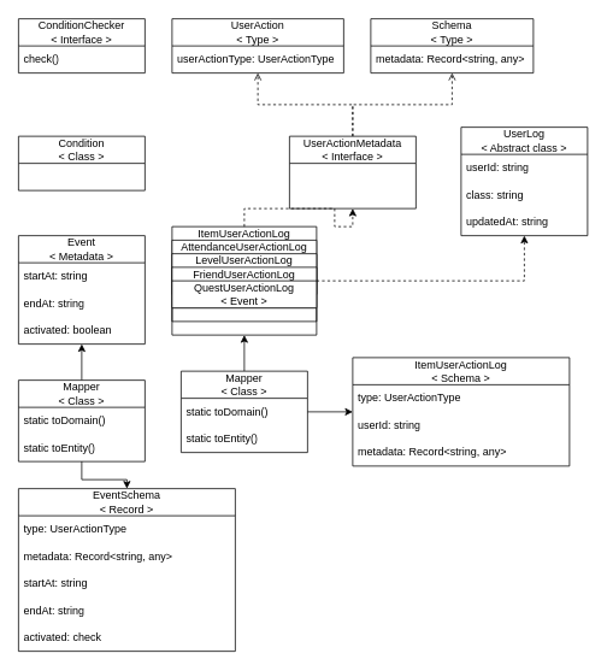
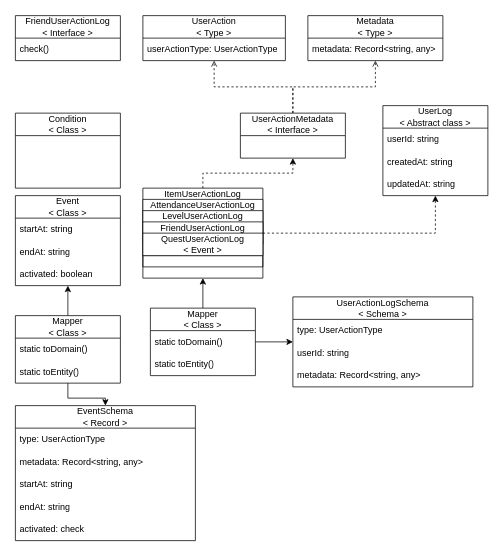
  <mxCell id="0" />
  <mxCell id="1" parent="0" />
- <mxCell id="2" value="ConditionChecker&lt;div&gt;&amp;lt; Interface &amp;gt;&lt;/div&gt;" style="swimlane;fontStyle=0;childLayout=stackLayout;horizontal=1;startSize=30;horizontalStack=0;resizeParent=1;resizeParentMax=0;resizeLast=0;collapsible=1;marginBottom=0;whiteSpace=wrap;html=1;" vertex="1" parent="1"><mxGeometry x="20" y="20" width="140" height="60" as="geometry" /></mxCell>
+ <mxCell id="2" value="FriendUserActionLog&lt;div&gt;&amp;lt; Interface &amp;gt;&lt;/div&gt;" style="swimlane;fontStyle=0;childLayout=stackLayout;horizontal=1;startSize=30;horizontalStack=0;resizeParent=1;resizeParentMax=0;resizeLast=0;collapsible=1;marginBottom=0;whiteSpace=wrap;html=1;" vertex="1" parent="1"><mxGeometry x="20" y="20" width="140" height="60" as="geometry" /></mxCell>
  <mxCell id="3" value="check()" style="text;strokeColor=none;fillColor=none;align=left;verticalAlign=middle;spacingLeft=4;spacingRight=4;overflow=hidden;points=[[0,0.5],[1,0.5]];portConstraint=eastwest;rotatable=0;whiteSpace=wrap;html=1;" vertex="1" parent="2"><mxGeometry y="30" width="140" height="30" as="geometry" /></mxCell>
  <mxCell id="4" value="UserAction&lt;div&gt;&amp;lt; Type &amp;gt;&lt;/div&gt;" style="swimlane;fontStyle=0;childLayout=stackLayout;horizontal=1;startSize=30;horizontalStack=0;resizeParent=1;resizeParentMax=0;resizeLast=0;collapsible=1;marginBottom=0;whiteSpace=wrap;html=1;" vertex="1" parent="1"><mxGeometry x="190" y="20" width="190" height="60" as="geometry" /></mxCell>
  <mxCell id="5" value="userActionType: UserActionType" style="text;strokeColor=none;fillColor=none;align=left;verticalAlign=middle;spacingLeft=4;spacingRight=4;overflow=hidden;points=[[0,0.5],[1,0.5]];portConstraint=eastwest;rotatable=0;whiteSpace=wrap;html=1;" vertex="1" parent="4"><mxGeometry y="30" width="190" height="30" as="geometry" /></mxCell>
- <mxCell id="6" value="Schema&lt;div&gt;&amp;lt; Type &amp;gt;&lt;/div&gt;" style="swimlane;fontStyle=0;childLayout=stackLayout;horizontal=1;startSize=30;horizontalStack=0;resizeParent=1;resizeParentMax=0;resizeLast=0;collapsible=1;marginBottom=0;whiteSpace=wrap;html=1;" vertex="1" parent="1"><mxGeometry x="410" y="20" width="180" height="60" as="geometry" /></mxCell>
+ <mxCell id="6" value="Metadata&lt;div&gt;&amp;lt; Type &amp;gt;&lt;/div&gt;" style="swimlane;fontStyle=0;childLayout=stackLayout;horizontal=1;startSize=30;horizontalStack=0;resizeParent=1;resizeParentMax=0;resizeLast=0;collapsible=1;marginBottom=0;whiteSpace=wrap;html=1;" vertex="1" parent="1"><mxGeometry x="410" y="20" width="180" height="60" as="geometry" /></mxCell>
  <mxCell id="7" value="metadata: Record&amp;lt;string, any&amp;gt;" style="text;strokeColor=none;fillColor=none;align=left;verticalAlign=middle;spacingLeft=4;spacingRight=4;overflow=hidden;points=[[0,0.5],[1,0.5]];portConstraint=eastwest;rotatable=0;whiteSpace=wrap;html=1;" vertex="1" parent="6"><mxGeometry y="30" width="180" height="30" as="geometry" /></mxCell>
  <mxCell id="8" style="edgeStyle=orthogonalEdgeStyle;rounded=0;orthogonalLoop=1;jettySize=auto;html=1;dashed=1;endArrow=open;" edge="1" parent="1" source="10" target="4"><mxGeometry relative="1" as="geometry" /></mxCell>
  <mxCell id="9" style="edgeStyle=orthogonalEdgeStyle;rounded=0;orthogonalLoop=1;jettySize=auto;html=1;dashed=1;endArrow=open;" edge="1" parent="1" source="10" target="6"><mxGeometry relative="1" as="geometry" /></mxCell>
- <mxCell id="10" value="UserActionMetadata&lt;div&gt;&amp;lt; Interface &amp;gt;&lt;/div&gt;" style="swimlane;fontStyle=0;childLayout=stackLayout;horizontal=1;startSize=30;horizontalStack=0;resizeParent=1;resizeParentMax=0;resizeLast=0;collapsible=1;marginBottom=0;whiteSpace=wrap;html=1;" vertex="1" parent="1"><mxGeometry x="320" y="150" width="140" height="80" as="geometry" /></mxCell>
+ <mxCell id="10" value="UserActionMetadata&lt;div&gt;&amp;lt; Interface &amp;gt;&lt;/div&gt;" style="swimlane;fontStyle=0;childLayout=stackLayout;horizontal=1;startSize=30;horizontalStack=0;resizeParent=1;resizeParentMax=0;resizeLast=0;collapsible=1;marginBottom=0;whiteSpace=wrap;html=1;" vertex="1" parent="1"><mxGeometry x="320" y="150" width="140" height="60" as="geometry" /></mxCell>
  <mxCell id="11" value="UserLog&lt;div&gt;&amp;lt; Abstract class &amp;gt;&lt;/div&gt;" style="swimlane;fontStyle=0;childLayout=stackLayout;horizontal=1;startSize=30;horizontalStack=0;resizeParent=1;resizeParentMax=0;resizeLast=0;collapsible=1;marginBottom=0;whiteSpace=wrap;html=1;" vertex="1" parent="1"><mxGeometry x="510" y="140" width="140" height="120" as="geometry" /></mxCell>
  <mxCell id="12" value="userId: string" style="text;strokeColor=none;fillColor=none;align=left;verticalAlign=middle;spacingLeft=4;spacingRight=4;overflow=hidden;points=[[0,0.5],[1,0.5]];portConstraint=eastwest;rotatable=0;whiteSpace=wrap;html=1;" vertex="1" parent="11"><mxGeometry y="30" width="140" height="30" as="geometry" /></mxCell>
- <mxCell id="13" value="class: string" style="text;strokeColor=none;fillColor=none;align=left;verticalAlign=middle;spacingLeft=4;spacingRight=4;overflow=hidden;points=[[0,0.5],[1,0.5]];portConstraint=eastwest;rotatable=0;whiteSpace=wrap;html=1;" vertex="1" parent="11"><mxGeometry y="60" width="140" height="30" as="geometry" /></mxCell>
+ <mxCell id="13" value="createdAt: string" style="text;strokeColor=none;fillColor=none;align=left;verticalAlign=middle;spacingLeft=4;spacingRight=4;overflow=hidden;points=[[0,0.5],[1,0.5]];portConstraint=eastwest;rotatable=0;whiteSpace=wrap;html=1;" vertex="1" parent="11"><mxGeometry y="60" width="140" height="30" as="geometry" /></mxCell>
  <mxCell id="14" value="updatedAt: string" style="text;strokeColor=none;fillColor=none;align=left;verticalAlign=middle;spacingLeft=4;spacingRight=4;overflow=hidden;points=[[0,0.5],[1,0.5]];portConstraint=eastwest;rotatable=0;whiteSpace=wrap;html=1;" vertex="1" parent="11"><mxGeometry y="90" width="140" height="30" as="geometry" /></mxCell>
  <mxCell id="15" value="" style="group" vertex="1" connectable="0" parent="1"><mxGeometry x="190" y="250" width="160" height="120" as="geometry" /></mxCell>
  <mxCell id="16" value="ItemUserActionLog&lt;div&gt;&amp;lt; Class &amp;gt;&lt;/div&gt;" style="swimlane;fontStyle=0;childLayout=stackLayout;horizontal=1;startSize=30;horizontalStack=0;resizeParent=1;resizeParentMax=0;resizeLast=0;collapsible=1;marginBottom=0;whiteSpace=wrap;html=1;" vertex="1" parent="15"><mxGeometry width="160" height="60" as="geometry" /></mxCell>
  <mxCell id="17" value="AttendanceUserActionLog&lt;div&gt;&amp;lt; Class &amp;gt;&lt;/div&gt;" style="swimlane;fontStyle=0;childLayout=stackLayout;horizontal=1;startSize=30;horizontalStack=0;resizeParent=1;resizeParentMax=0;resizeLast=0;collapsible=1;marginBottom=0;whiteSpace=wrap;html=1;" vertex="1" parent="15"><mxGeometry y="15" width="160" height="60" as="geometry" /></mxCell>
  <mxCell id="18" value="Level&lt;span style=&quot;background-color: transparent; color: light-dark(rgb(0, 0, 0), rgb(255, 255, 255));&quot;&gt;UserActionLog&lt;/span&gt;&lt;div&gt;&lt;div&gt;&amp;lt; Class &amp;gt;&lt;/div&gt;&lt;/div&gt;" style="swimlane;fontStyle=0;childLayout=stackLayout;horizontal=1;startSize=30;horizontalStack=0;resizeParent=1;resizeParentMax=0;resizeLast=0;collapsible=1;marginBottom=0;whiteSpace=wrap;html=1;" vertex="1" parent="15"><mxGeometry y="30" width="160" height="60" as="geometry" /></mxCell>
  <mxCell id="19" value="FriendUserActionLog&lt;div&gt;&amp;lt; Class &amp;gt;&lt;/div&gt;" style="swimlane;fontStyle=0;childLayout=stackLayout;horizontal=1;startSize=30;horizontalStack=0;resizeParent=1;resizeParentMax=0;resizeLast=0;collapsible=1;marginBottom=0;whiteSpace=wrap;html=1;" vertex="1" parent="15"><mxGeometry y="45" width="160" height="60" as="geometry" /></mxCell>
  <mxCell id="20" value="QuestUserActionLog&lt;div&gt;&amp;lt; Event &amp;gt;&lt;/div&gt;" style="swimlane;fontStyle=0;childLayout=stackLayout;horizontal=1;startSize=30;horizontalStack=0;resizeParent=1;resizeParentMax=0;resizeLast=0;collapsible=1;marginBottom=0;whiteSpace=wrap;html=1;" vertex="1" parent="15"><mxGeometry y="60" width="160" height="60" as="geometry" /></mxCell>
- <mxCell id="21" value="Condition&lt;div&gt;&amp;lt; Class &amp;gt;&lt;/div&gt;" style="swimlane;fontStyle=0;childLayout=stackLayout;horizontal=1;startSize=30;horizontalStack=0;resizeParent=1;resizeParentMax=0;resizeLast=0;collapsible=1;marginBottom=0;whiteSpace=wrap;html=1;" vertex="1" parent="1"><mxGeometry x="20" y="150" width="140" height="60" as="geometry" /></mxCell>
- <mxCell id="22" value="Event&lt;div&gt;&amp;lt; Metadata &amp;gt;&lt;/div&gt;" style="swimlane;fontStyle=0;childLayout=stackLayout;horizontal=1;startSize=30;horizontalStack=0;resizeParent=1;resizeParentMax=0;resizeLast=0;collapsible=1;marginBottom=0;whiteSpace=wrap;html=1;" vertex="1" parent="1"><mxGeometry x="20" y="260" width="140" height="120" as="geometry" /></mxCell>
+ <mxCell id="21" value="Condition&lt;div&gt;&amp;lt; Class &amp;gt;&lt;/div&gt;" style="swimlane;fontStyle=0;childLayout=stackLayout;horizontal=1;startSize=30;horizontalStack=0;resizeParent=1;resizeParentMax=0;resizeLast=0;collapsible=1;marginBottom=0;whiteSpace=wrap;html=1;" vertex="1" parent="1"><mxGeometry x="20" y="150" width="140" height="100" as="geometry" /></mxCell>
+ <mxCell id="22" value="Event&lt;div&gt;&amp;lt; Class &amp;gt;&lt;/div&gt;" style="swimlane;fontStyle=0;childLayout=stackLayout;horizontal=1;startSize=30;horizontalStack=0;resizeParent=1;resizeParentMax=0;resizeLast=0;collapsible=1;marginBottom=0;whiteSpace=wrap;html=1;" vertex="1" parent="1"><mxGeometry x="20" y="260" width="140" height="120" as="geometry" /></mxCell>
  <mxCell id="23" value="startAt: string" style="text;strokeColor=none;fillColor=none;align=left;verticalAlign=middle;spacingLeft=4;spacingRight=4;overflow=hidden;points=[[0,0.5],[1,0.5]];portConstraint=eastwest;rotatable=0;whiteSpace=wrap;html=1;" vertex="1" parent="22"><mxGeometry y="30" width="140" height="30" as="geometry" /></mxCell>
  <mxCell id="24" value="endAt: string" style="text;strokeColor=none;fillColor=none;align=left;verticalAlign=middle;spacingLeft=4;spacingRight=4;overflow=hidden;points=[[0,0.5],[1,0.5]];portConstraint=eastwest;rotatable=0;whiteSpace=wrap;html=1;" vertex="1" parent="22"><mxGeometry y="60" width="140" height="30" as="geometry" /></mxCell>
  <mxCell id="25" value="activated: boolean" style="text;strokeColor=none;fillColor=none;align=left;verticalAlign=middle;spacingLeft=4;spacingRight=4;overflow=hidden;points=[[0,0.5],[1,0.5]];portConstraint=eastwest;rotatable=0;whiteSpace=wrap;html=1;" vertex="1" parent="22"><mxGeometry y="90" width="140" height="30" as="geometry" /></mxCell>
  <mxCell id="26" style="edgeStyle=orthogonalEdgeStyle;rounded=0;orthogonalLoop=1;jettySize=auto;html=1;" edge="1" parent="1" source="28" target="22"><mxGeometry relative="1" as="geometry" /></mxCell>
  <mxCell id="27" style="edgeStyle=orthogonalEdgeStyle;rounded=0;orthogonalLoop=1;jettySize=auto;html=1;" edge="1" parent="1" source="28" target="31"><mxGeometry relative="1" as="geometry" /></mxCell>
  <mxCell id="28" value="Mapper&lt;div&gt;&amp;lt; Class &amp;gt;&lt;/div&gt;" style="swimlane;fontStyle=0;childLayout=stackLayout;horizontal=1;startSize=30;horizontalStack=0;resizeParent=1;resizeParentMax=0;resizeLast=0;collapsible=1;marginBottom=0;whiteSpace=wrap;html=1;" vertex="1" parent="1"><mxGeometry x="20" y="420" width="140" height="90" as="geometry" /></mxCell>
  <mxCell id="29" value="static toDomain()" style="text;strokeColor=none;fillColor=none;align=left;verticalAlign=middle;spacingLeft=4;spacingRight=4;overflow=hidden;points=[[0,0.5],[1,0.5]];portConstraint=eastwest;rotatable=0;whiteSpace=wrap;html=1;" vertex="1" parent="28"><mxGeometry y="30" width="140" height="30" as="geometry" /></mxCell>
  <mxCell id="30" value="static toEntity()" style="text;strokeColor=none;fillColor=none;align=left;verticalAlign=middle;spacingLeft=4;spacingRight=4;overflow=hidden;points=[[0,0.5],[1,0.5]];portConstraint=eastwest;rotatable=0;whiteSpace=wrap;html=1;" vertex="1" parent="28"><mxGeometry y="60" width="140" height="30" as="geometry" /></mxCell>
  <mxCell id="31" value="EventSchema&lt;div&gt;&amp;lt; Record &amp;gt;&lt;/div&gt;" style="swimlane;fontStyle=0;childLayout=stackLayout;horizontal=1;startSize=30;horizontalStack=0;resizeParent=1;resizeParentMax=0;resizeLast=0;collapsible=1;marginBottom=0;whiteSpace=wrap;html=1;" vertex="1" parent="1"><mxGeometry x="20" y="540" width="240" height="180" as="geometry" /></mxCell>
  <mxCell id="32" value="type: UserActionType" style="text;strokeColor=none;fillColor=none;align=left;verticalAlign=middle;spacingLeft=4;spacingRight=4;overflow=hidden;points=[[0,0.5],[1,0.5]];portConstraint=eastwest;rotatable=0;whiteSpace=wrap;html=1;" vertex="1" parent="31"><mxGeometry y="30" width="240" height="30" as="geometry" /></mxCell>
  <mxCell id="33" value="metadata: Record&amp;lt;string, any&amp;gt;" style="text;strokeColor=none;fillColor=none;align=left;verticalAlign=middle;spacingLeft=4;spacingRight=4;overflow=hidden;points=[[0,0.5],[1,0.5]];portConstraint=eastwest;rotatable=0;whiteSpace=wrap;html=1;" vertex="1" parent="31"><mxGeometry y="60" width="240" height="30" as="geometry" /></mxCell>
  <mxCell id="34" value="startAt: string" style="text;strokeColor=none;fillColor=none;align=left;verticalAlign=middle;spacingLeft=4;spacingRight=4;overflow=hidden;points=[[0,0.5],[1,0.5]];portConstraint=eastwest;rotatable=0;whiteSpace=wrap;html=1;" vertex="1" parent="31"><mxGeometry y="90" width="240" height="30" as="geometry" /></mxCell>
  <mxCell id="35" value="endAt: string" style="text;strokeColor=none;fillColor=none;align=left;verticalAlign=middle;spacingLeft=4;spacingRight=4;overflow=hidden;points=[[0,0.5],[1,0.5]];portConstraint=eastwest;rotatable=0;whiteSpace=wrap;html=1;" vertex="1" parent="31"><mxGeometry y="120" width="240" height="30" as="geometry" /></mxCell>
  <mxCell id="36" value="activated: check" style="text;strokeColor=none;fillColor=none;align=left;verticalAlign=middle;spacingLeft=4;spacingRight=4;overflow=hidden;points=[[0,0.5],[1,0.5]];portConstraint=eastwest;rotatable=0;whiteSpace=wrap;html=1;" vertex="1" parent="31"><mxGeometry y="150" width="240" height="30" as="geometry" /></mxCell>
  <mxCell id="37" style="edgeStyle=orthogonalEdgeStyle;rounded=0;orthogonalLoop=1;jettySize=auto;html=1;" edge="1" parent="1" source="39" target="20"><mxGeometry relative="1" as="geometry" /></mxCell>
  <mxCell id="38" style="edgeStyle=orthogonalEdgeStyle;rounded=0;orthogonalLoop=1;jettySize=auto;html=1;" edge="1" parent="1" source="39" target="42"><mxGeometry relative="1" as="geometry" /></mxCell>
  <mxCell id="39" value="Mapper&lt;div&gt;&amp;lt; Class &amp;gt;&lt;/div&gt;" style="swimlane;fontStyle=0;childLayout=stackLayout;horizontal=1;startSize=30;horizontalStack=0;resizeParent=1;resizeParentMax=0;resizeLast=0;collapsible=1;marginBottom=0;whiteSpace=wrap;html=1;" vertex="1" parent="1"><mxGeometry x="200" y="410" width="140" height="90" as="geometry" /></mxCell>
  <mxCell id="40" value="static toDomain()" style="text;strokeColor=none;fillColor=none;align=left;verticalAlign=middle;spacingLeft=4;spacingRight=4;overflow=hidden;points=[[0,0.5],[1,0.5]];portConstraint=eastwest;rotatable=0;whiteSpace=wrap;html=1;" vertex="1" parent="39"><mxGeometry y="30" width="140" height="30" as="geometry" /></mxCell>
  <mxCell id="41" value="static toEntity()" style="text;strokeColor=none;fillColor=none;align=left;verticalAlign=middle;spacingLeft=4;spacingRight=4;overflow=hidden;points=[[0,0.5],[1,0.5]];portConstraint=eastwest;rotatable=0;whiteSpace=wrap;html=1;" vertex="1" parent="39"><mxGeometry y="60" width="140" height="30" as="geometry" /></mxCell>
- <mxCell id="42" value="ItemUserActionLog&lt;div&gt;&amp;lt; Schema &amp;gt;&lt;/div&gt;" style="swimlane;fontStyle=0;childLayout=stackLayout;horizontal=1;startSize=30;horizontalStack=0;resizeParent=1;resizeParentMax=0;resizeLast=0;collapsible=1;marginBottom=0;whiteSpace=wrap;html=1;" vertex="1" parent="1"><mxGeometry x="390" y="395" width="240" height="120" as="geometry" /></mxCell>
+ <mxCell id="42" value="UserActionLogSchema&lt;div&gt;&amp;lt; Schema &amp;gt;&lt;/div&gt;" style="swimlane;fontStyle=0;childLayout=stackLayout;horizontal=1;startSize=30;horizontalStack=0;resizeParent=1;resizeParentMax=0;resizeLast=0;collapsible=1;marginBottom=0;whiteSpace=wrap;html=1;" vertex="1" parent="1"><mxGeometry x="390" y="395" width="240" height="120" as="geometry" /></mxCell>
  <mxCell id="43" value="type: UserActionType" style="text;strokeColor=none;fillColor=none;align=left;verticalAlign=middle;spacingLeft=4;spacingRight=4;overflow=hidden;points=[[0,0.5],[1,0.5]];portConstraint=eastwest;rotatable=0;whiteSpace=wrap;html=1;" vertex="1" parent="42"><mxGeometry y="30" width="240" height="30" as="geometry" /></mxCell>
  <mxCell id="44" value="userId: string" style="text;strokeColor=none;fillColor=none;align=left;verticalAlign=middle;spacingLeft=4;spacingRight=4;overflow=hidden;points=[[0,0.5],[1,0.5]];portConstraint=eastwest;rotatable=0;whiteSpace=wrap;html=1;" vertex="1" parent="42"><mxGeometry y="60" width="240" height="30" as="geometry" /></mxCell>
  <mxCell id="45" value="metadata: Record&amp;lt;string, any&amp;gt;" style="text;strokeColor=none;fillColor=none;align=left;verticalAlign=middle;spacingLeft=4;spacingRight=4;overflow=hidden;points=[[0,0.5],[1,0.5]];portConstraint=eastwest;rotatable=0;whiteSpace=wrap;html=1;" vertex="1" parent="42"><mxGeometry y="90" width="240" height="30" as="geometry" /></mxCell>
  <mxCell id="46" style="edgeStyle=orthogonalEdgeStyle;rounded=0;orthogonalLoop=1;jettySize=auto;html=1;dashed=1;" edge="1" parent="1" source="18" target="11"><mxGeometry relative="1" as="geometry" /></mxCell>
  <mxCell id="47" style="edgeStyle=orthogonalEdgeStyle;rounded=0;orthogonalLoop=1;jettySize=auto;html=1;dashed=1;" edge="1" parent="1" source="16" target="10"><mxGeometry relative="1" as="geometry" /></mxCell>
